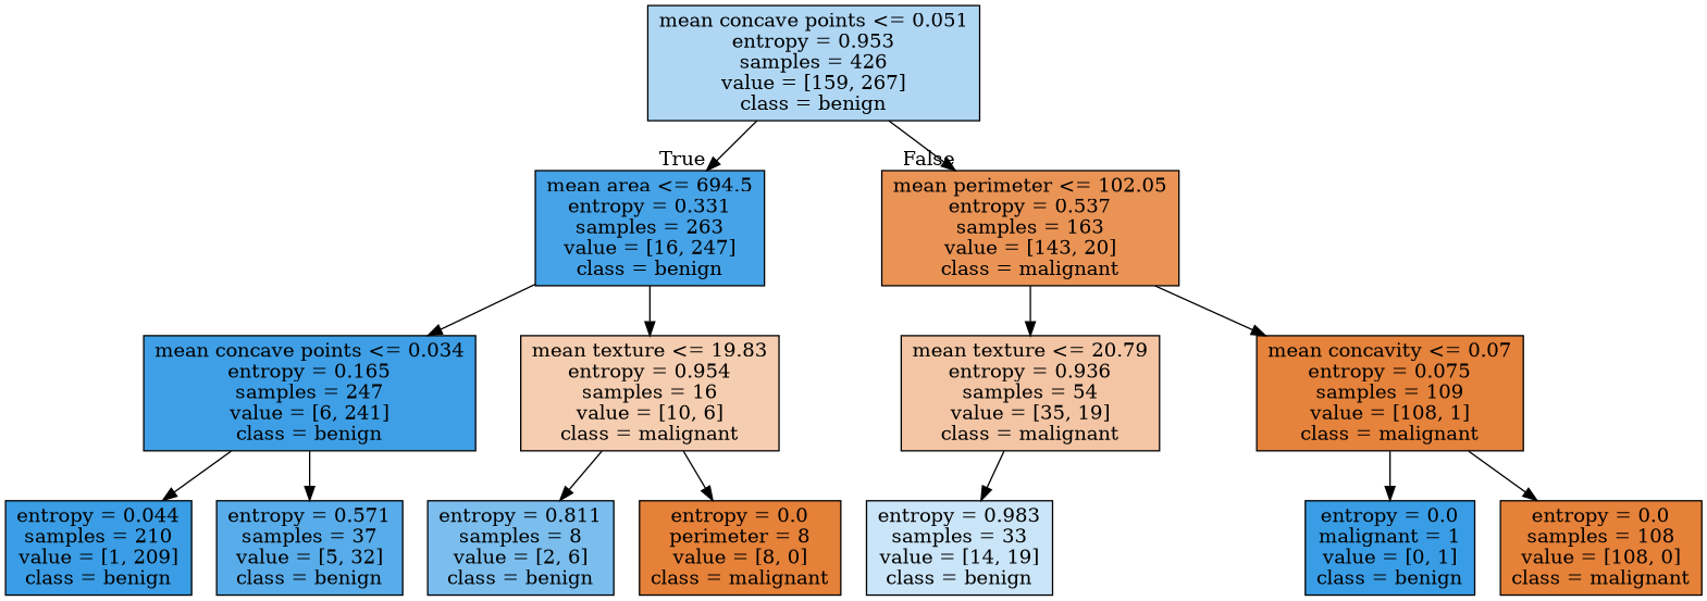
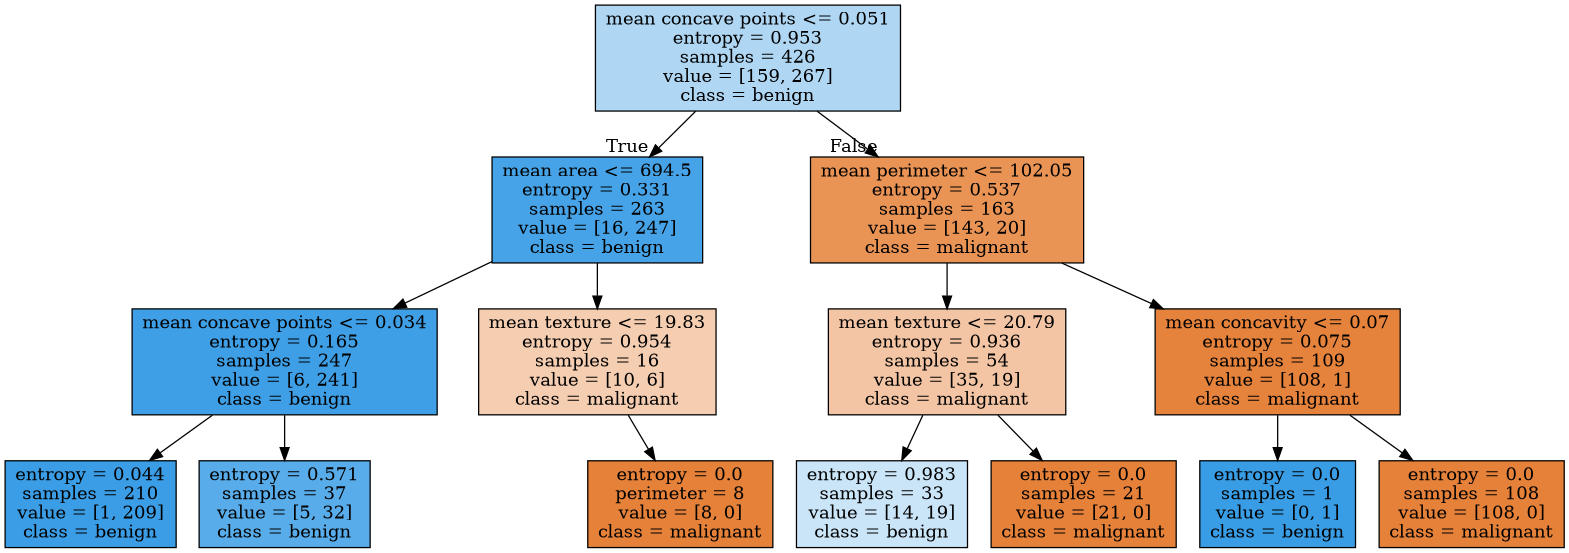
  digraph {
    node [color=black fillcolor="#e58139" shape=box style=filled]
    n1 [fillcolor="#afd7f4" label="mean concave points <= 0.051\nentropy = 0.953\nsamples = 426\nvalue = [159, 267]\nclass = benign"]
    n2 [fillcolor="#46a3e7" label="mean area <= 694.5\nentropy = 0.331\nsamples = 263\nvalue = [16, 247]\nclass = benign"]
    n3 [fillcolor="#e99355" label="mean perimeter <= 102.05\nentropy = 0.537\nsamples = 163\nvalue = [143, 20]\nclass = malignant"]
    n4 [fillcolor="#3e9fe6" label="mean concave points <= 0.034\nentropy = 0.165\nsamples = 247\nvalue = [6, 241]\nclass = benign"]
    n5 [fillcolor="#f5cdb0" label="mean texture <= 19.83\nentropy = 0.954\nsamples = 16\nvalue = [10, 6]\nclass = malignant"]
    n6 [fillcolor="#f3c5a4" label="mean texture <= 20.79\nentropy = 0.936\nsamples = 54\nvalue = [35, 19]\nclass = malignant"]
    n7 [fillcolor="#e5823b" label="mean concavity <= 0.07\nentropy = 0.075\nsamples = 109\nvalue = [108, 1]\nclass = malignant"]
    n8 [fillcolor="#3a9de5" label="entropy = 0.044\nsamples = 210\nvalue = [1, 209]\nclass = benign"]
    n9 [fillcolor="#58ace9" label="entropy = 0.571\nsamples = 37\nvalue = [5, 32]\nclass = benign"]
-   n10 [fillcolor="#7bbeee" label="entropy = 0.811\nsamples = 8\nvalue = [2, 6]\nclass = benign"]
    n11 [label="entropy = 0.0\nperimeter = 8\nvalue = [8, 0]\nclass = malignant"]
    n12 [fillcolor="#cbe5f8" label="entropy = 0.983\nsamples = 33\nvalue = [14, 19]\nclass = benign"]
-   n14 [fillcolor="#399de5" label="entropy = 0.0\nmalignant = 1\nvalue = [0, 1]\nclass = benign"]
+   n13 [label="entropy = 0.0\nsamples = 21\nvalue = [21, 0]\nclass = malignant"]
+   n14 [fillcolor="#399de5" label="entropy = 0.0\nsamples = 1\nvalue = [0, 1]\nclass = benign"]
    n15 [label="entropy = 0.0\nsamples = 108\nvalue = [108, 0]\nclass = malignant"]
    n1 -> n2 [headlabel=True labelangle=45 labeldistance=2.5]
    n1 -> n3 [headlabel=False labelangle=-45 labeldistance=2.5]
    n2 -> n4
    n2 -> n5
    n3 -> n6
    n3 -> n7
    n4 -> n8
    n4 -> n9
-   n5 -> n10
    n5 -> n11
    n6 -> n12
+   n6 -> n13
    n7 -> n14
    n7 -> n15
  }
